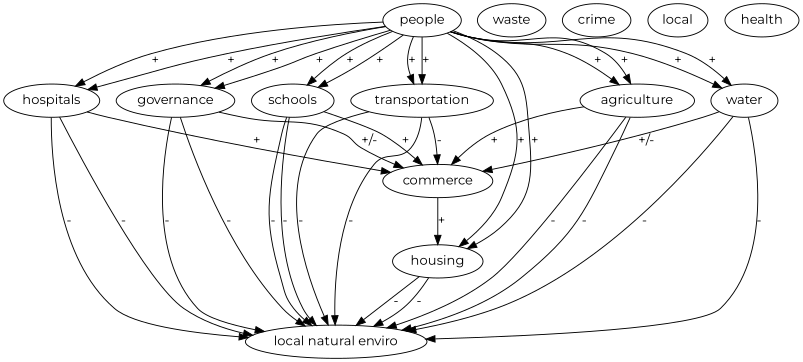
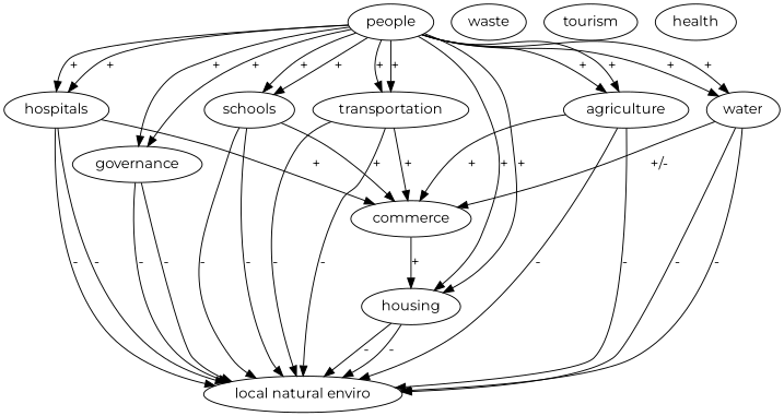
  digraph {
    fontname=Montserrat
    node [fontname=Montserrat]
    edge [fontname=Montserrat]
    n1 [label="local natural enviro"]
    n2 [label=people]
    n3 [label=hospitals]
    n4 [label=governance]
    n5 [label=schools]
    n6 [label=transportation]
    n7 [label=housing]
    n8 [label=agriculture]
    n9 [label=water]
    n10 [label=commerce]
    n11 [label=waste]
-   n12 [label=crime]
-   n13 [label=local]
+   n13 [label=tourism]
    n14 [label=health]
    n2 -> n3 [label="+"]
    n2 -> n3 [label="+"]
    n2 -> n4 [label="+"]
    n2 -> n4 [label="+"]
    n2 -> n5 [label="+"]
    n2 -> n5 [label="+"]
    n2 -> n6 [label="+"]
    n2 -> n6 [label="+"]
    n2 -> n7 [label="+"]
    n2 -> n7 [label="+"]
    n2 -> n8 [label="+"]
    n2 -> n8 [label="+"]
    n2 -> n9 [label="+"]
    n2 -> n9 [label="+"]
    n3 -> n1 [label="-"]
    n3 -> n1 [label="-"]
    n3 -> n10 [label="+"]
    n4 -> n1 [label="-"]
    n4 -> n1 [label="-"]
-   n4 -> n10 [label="+/-"]
    n5 -> n1 [label="-"]
    n5 -> n1 [label="-"]
    n5 -> n10 [label="+"]
    n6 -> n1 [label="-"]
    n6 -> n1 [label="-"]
-   n6 -> n10 [label="-"]
+   n6 -> n10 [label="+"]
    n7 -> n1 [label="-"]
    n7 -> n1 [label="-"]
    n8 -> n1 [label="-"]
    n8 -> n1 [label="-"]
    n8 -> n10 [label="+"]
    n9 -> n1 [label="-"]
    n9 -> n1 [label="-"]
    n9 -> n10 [label="+/-"]
    n10 -> n7 [label="+"]
  }
